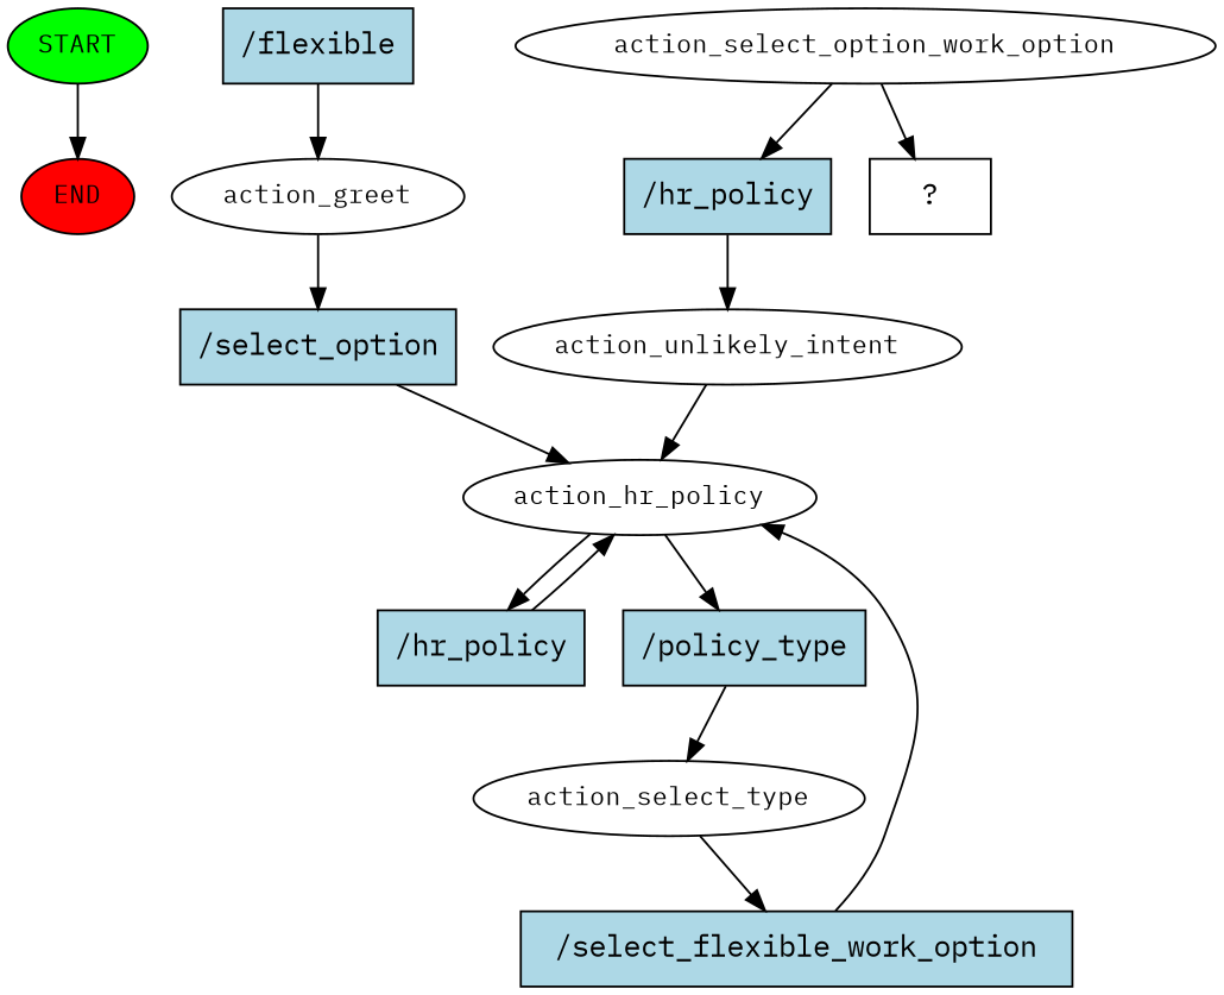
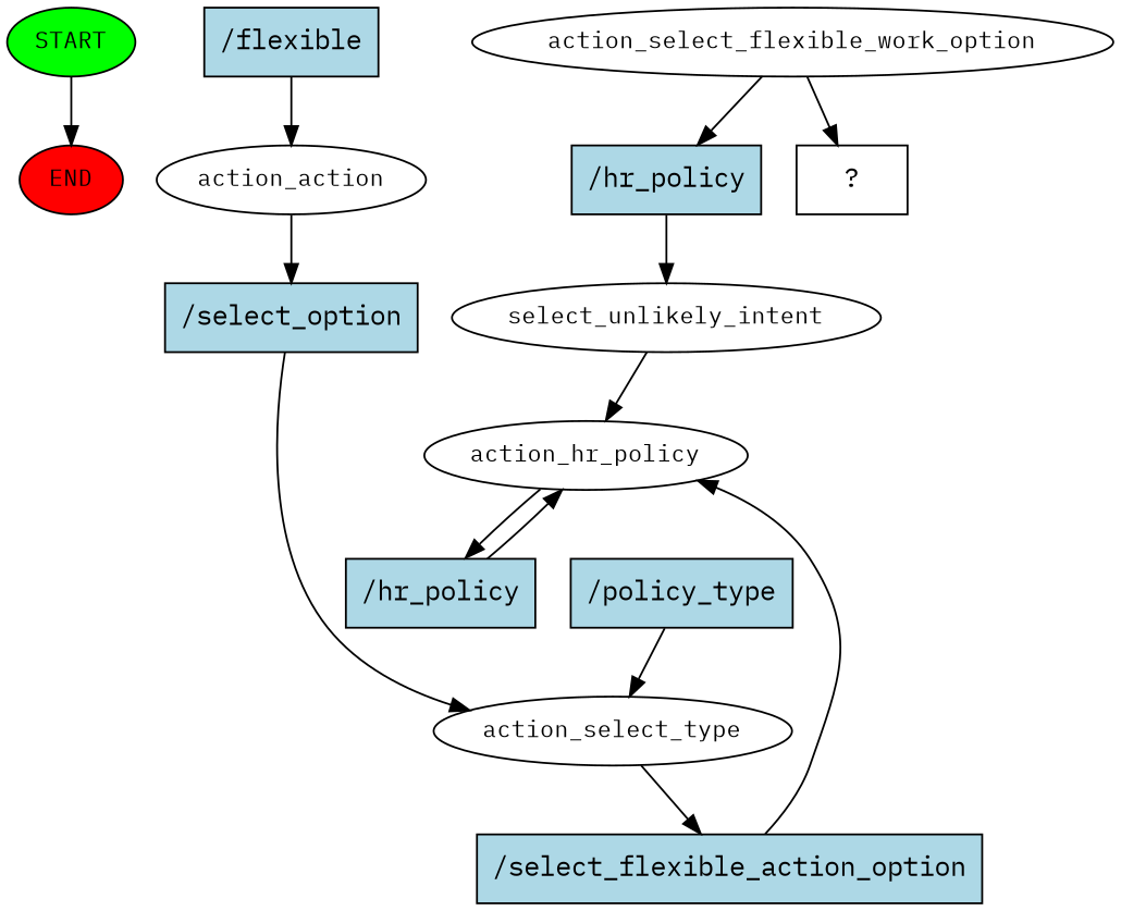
  digraph {
    fontname="IBM Plex Mono"
    node [fontname="IBM Plex Mono" style=filled]
    edge [fontname="IBM Plex Mono"]
    n1 [fillcolor=green fontsize=12 label=START]
    n2 [fillcolor=red fontsize=12 label=END]
    n3 [fillcolor=lightblue label="/flexible" shape=rect]
-   n4 [fontsize=12 label=action_greet style=""]
+   n4 [fontsize=12 label=action_action style=""]
    n5 [fillcolor=lightblue label="/select_option" shape=rect]
    n6 [fontsize=12 label=action_hr_policy style=""]
    n7 [fillcolor=lightblue label="/policy_type" shape=rect]
    n8 [fillcolor=lightblue label="/hr_policy" shape=rect]
    n9 [fontsize=12 label=action_select_type style=""]
-   n10 [fillcolor=lightblue label="/select_flexible_work_option" shape=rect]
-   n11 [fontsize=12 label=action_select_option_work_option style=""]
+   n10 [fillcolor=lightblue label="/select_flexible_action_option" shape=rect]
+   n11 [fontsize=12 label=action_select_flexible_work_option style=""]
    n12 [label="  ?  " shape=rect style=""]
    n13 [fillcolor=lightblue label="/hr_policy" shape=rect]
-   n14 [fontsize=12 label=action_unlikely_intent style=""]
+   n14 [fontsize=12 label=select_unlikely_intent style=""]
    n1 -> n2
    n3 -> n4
    n4 -> n5
-   n5 -> n6
-   n6 -> n7
+   n5 -> n9
    n6 -> n8
    n7 -> n9
    n8 -> n6
    n9 -> n10
    n10 -> n6
    n11 -> n12
    n11 -> n13
    n13 -> n14
    n14 -> n6
  }
